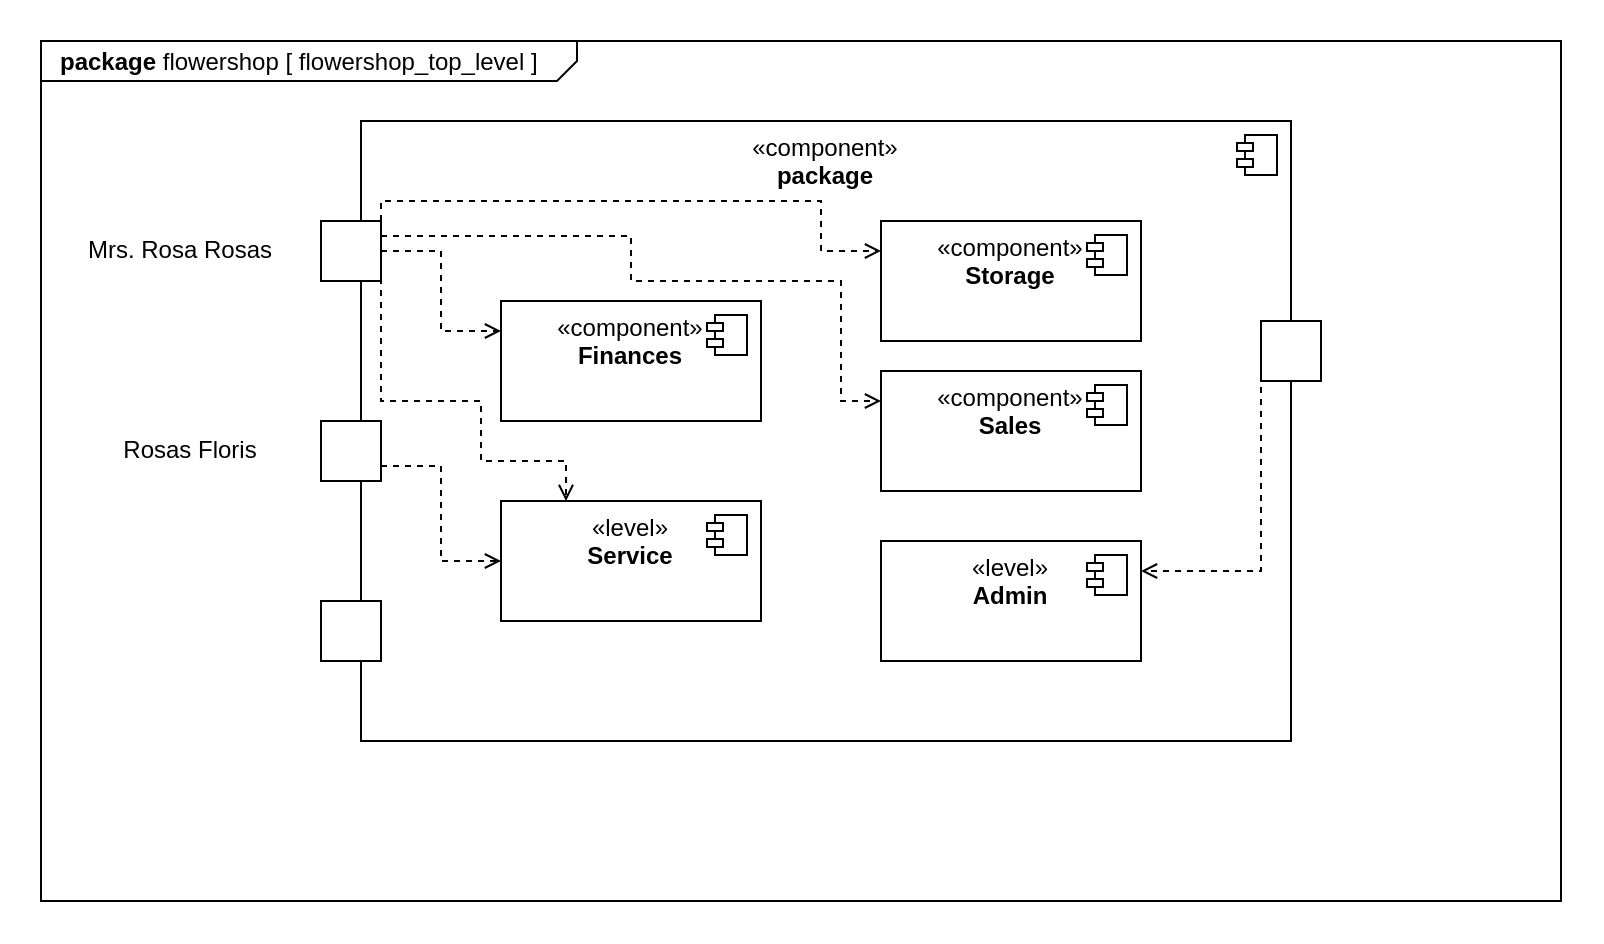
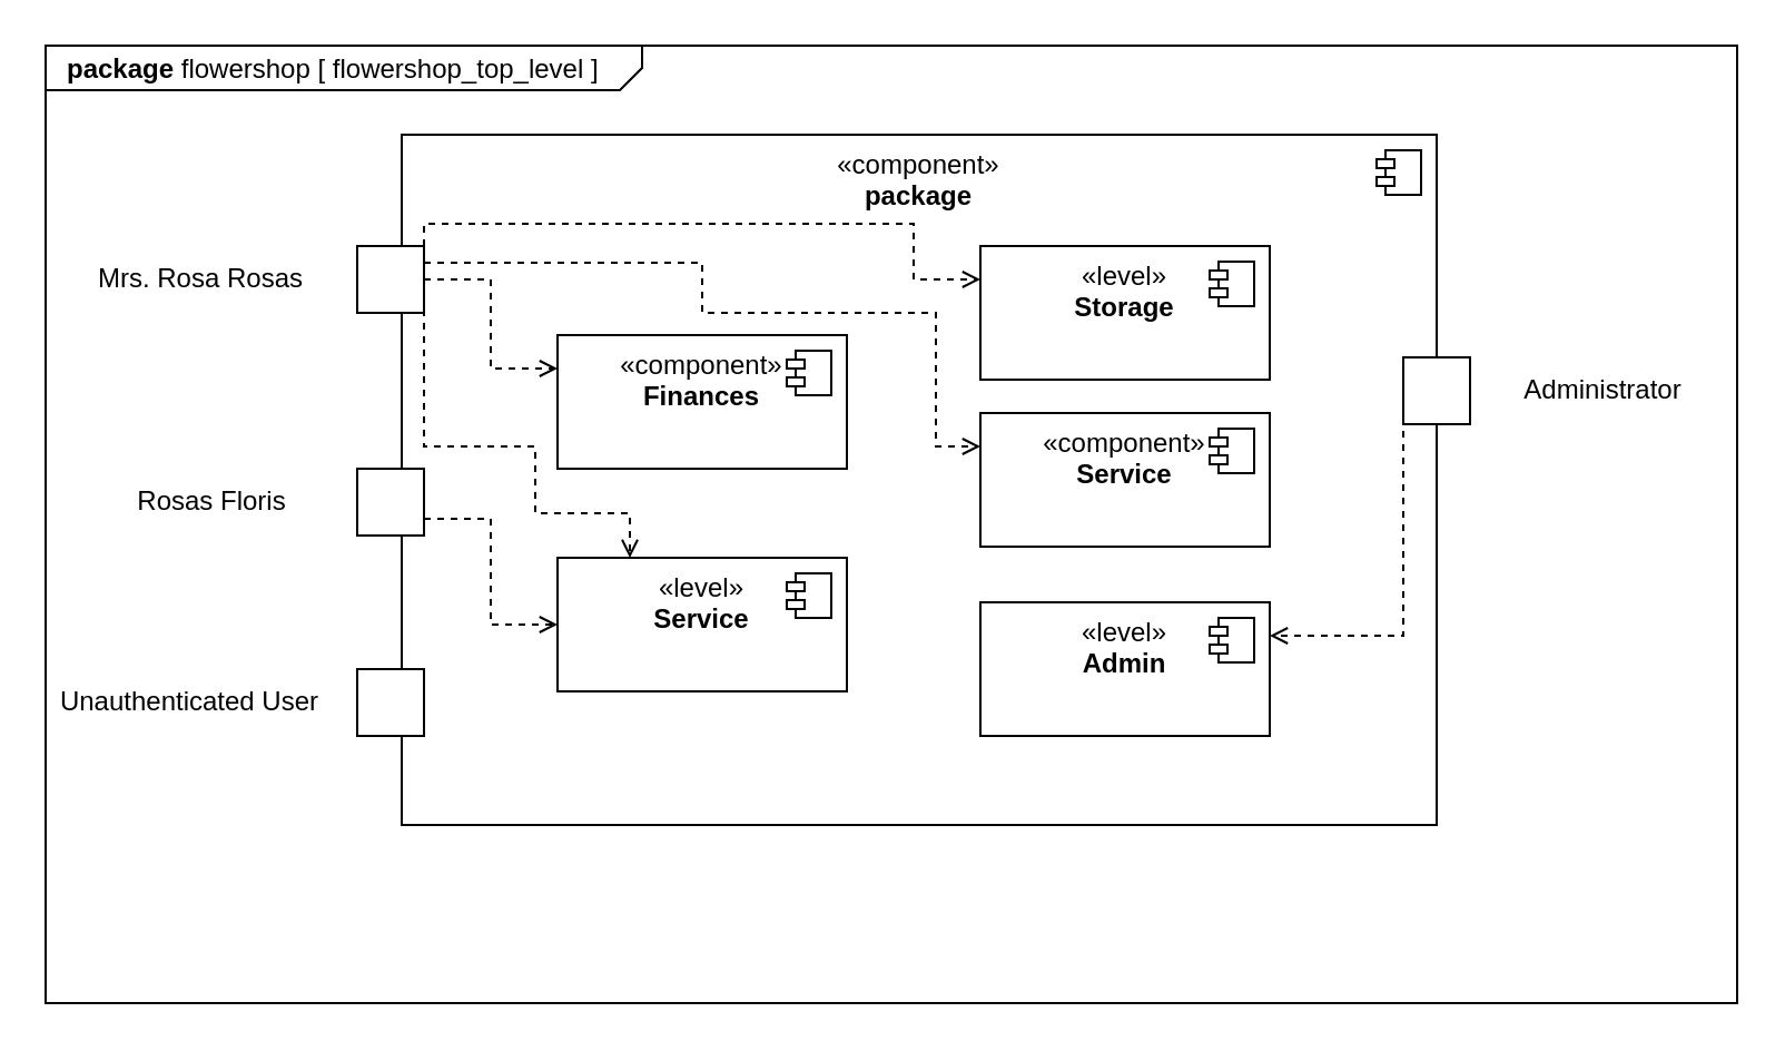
  <mxCell id="0" />
  <mxCell id="1" parent="0" />
  <mxCell id="2" value="&lt;p style=&quot;margin:0px;margin-top:4px;margin-left:10px;text-align:left;&quot;&gt;&lt;b&gt;package&lt;/b&gt; flowershop   [ flowershop_top_level ]&lt;/p&gt;" style="html=1;shape=mxgraph.sysml.package;align=left;spacingLeft=5;verticalAlign=top;spacingTop=-3;labelX=268.44;html=1;overflow=fill;" vertex="1" parent="1"><mxGeometry x="20" y="20" width="760" height="430" as="geometry" /></mxCell>
  <mxCell id="3" value="«component»&lt;br&gt;&lt;b&gt;package&lt;/b&gt;" style="html=1;dropTarget=0;whiteSpace=wrap;verticalAlign=top;" vertex="1" parent="1"><mxGeometry x="180" y="60" width="465" height="310" as="geometry" /></mxCell>
  <mxCell id="4" value="" style="shape=module;jettyWidth=8;jettyHeight=4;" vertex="1" parent="3"><mxGeometry x="1" width="20" height="20" relative="1" as="geometry"><mxPoint x="-27" y="7" as="offset" /></mxGeometry></mxCell>
  <mxCell id="5" style="edgeStyle=orthogonalEdgeStyle;rounded=0;orthogonalLoop=1;jettySize=auto;html=1;exitX=1;exitY=0;exitDx=0;exitDy=0;entryX=0;entryY=0.25;entryDx=0;entryDy=0;dashed=1;endArrow=open;endFill=0;" edge="1" parent="1" source="9" target="19"><mxGeometry relative="1" as="geometry"><Array as="points"><mxPoint x="190" y="100" /><mxPoint x="410" y="100" /><mxPoint x="410" y="125" /></Array></mxGeometry></mxCell>
  <mxCell id="6" style="edgeStyle=orthogonalEdgeStyle;rounded=0;orthogonalLoop=1;jettySize=auto;html=1;exitX=1;exitY=0.5;exitDx=0;exitDy=0;entryX=0;entryY=0.25;entryDx=0;entryDy=0;dashed=1;endArrow=open;endFill=0;" edge="1" parent="1" source="9" target="17"><mxGeometry relative="1" as="geometry" /></mxCell>
  <mxCell id="7" style="edgeStyle=orthogonalEdgeStyle;rounded=0;orthogonalLoop=1;jettySize=auto;html=1;exitX=1;exitY=0.25;exitDx=0;exitDy=0;entryX=0;entryY=0.25;entryDx=0;entryDy=0;dashed=1;endArrow=open;endFill=0;" edge="1" parent="1" source="9" target="23"><mxGeometry relative="1" as="geometry"><Array as="points"><mxPoint x="315" y="118" /><mxPoint x="315" y="140" /><mxPoint x="420" y="140" /><mxPoint x="420" y="200" /></Array></mxGeometry></mxCell>
  <mxCell id="8" style="edgeStyle=orthogonalEdgeStyle;rounded=0;orthogonalLoop=1;jettySize=auto;html=1;exitX=1;exitY=0.75;exitDx=0;exitDy=0;entryX=0.25;entryY=0;entryDx=0;entryDy=0;dashed=1;endArrow=open;endFill=0;" edge="1" parent="1" source="9" target="21"><mxGeometry relative="1" as="geometry"><Array as="points"><mxPoint x="190" y="200" /><mxPoint x="240" y="200" /><mxPoint x="240" y="230" /><mxPoint x="283" y="230" /></Array></mxGeometry></mxCell>
  <mxCell id="9" value="" style="whiteSpace=wrap;html=1;aspect=fixed;" vertex="1" parent="1"><mxGeometry x="160" y="110" width="30" height="30" as="geometry" /></mxCell>
  <mxCell id="10" value="Mrs. Rosa Rosas" style="text;html=1;align=center;verticalAlign=middle;whiteSpace=wrap;rounded=0;" vertex="1" parent="1"><mxGeometry x="30" y="110" width="120" height="30" as="geometry" /></mxCell>
  <mxCell id="11" style="edgeStyle=orthogonalEdgeStyle;rounded=0;orthogonalLoop=1;jettySize=auto;html=1;exitX=1;exitY=0.75;exitDx=0;exitDy=0;entryX=0;entryY=0.5;entryDx=0;entryDy=0;dashed=1;endArrow=open;endFill=0;" edge="1" parent="1" source="12" target="21"><mxGeometry relative="1" as="geometry" /></mxCell>
  <mxCell id="12" value="" style="whiteSpace=wrap;html=1;aspect=fixed;" vertex="1" parent="1"><mxGeometry x="160" y="210" width="30" height="30" as="geometry" /></mxCell>
  <mxCell id="13" value="Rosas Floris" style="text;html=1;align=center;verticalAlign=middle;whiteSpace=wrap;rounded=0;" vertex="1" parent="1"><mxGeometry x="40" y="210" width="110" height="30" as="geometry" /></mxCell>
  <mxCell id="14" style="edgeStyle=orthogonalEdgeStyle;rounded=0;orthogonalLoop=1;jettySize=auto;html=1;exitX=0;exitY=0.5;exitDx=0;exitDy=0;entryX=1;entryY=0.25;entryDx=0;entryDy=0;dashed=1;endArrow=open;endFill=0;" edge="1" parent="1" source="15" target="25"><mxGeometry relative="1" as="geometry"><Array as="points"><mxPoint x="630" y="285" /></Array></mxGeometry></mxCell>
  <mxCell id="15" value="" style="whiteSpace=wrap;html=1;aspect=fixed;" vertex="1" parent="1"><mxGeometry x="630" y="160" width="30" height="30" as="geometry" /></mxCell>
+ <mxCell id="16" value="Administrator" style="text;html=1;align=center;verticalAlign=middle;whiteSpace=wrap;rounded=0;" vertex="1" parent="1"><mxGeometry x="660" y="160" width="120" height="30" as="geometry" /></mxCell>
  <mxCell id="17" value="«component»&lt;br&gt;&lt;b&gt;Finances&lt;/b&gt;" style="html=1;dropTarget=0;whiteSpace=wrap;verticalAlign=top;" vertex="1" parent="1"><mxGeometry x="250" y="150" width="130" height="60" as="geometry" /></mxCell>
  <mxCell id="18" value="" style="shape=module;jettyWidth=8;jettyHeight=4;" vertex="1" parent="17"><mxGeometry x="1" width="20" height="20" relative="1" as="geometry"><mxPoint x="-27" y="7" as="offset" /></mxGeometry></mxCell>
- <mxCell id="19" value="«component»&lt;br&gt;&lt;b&gt;Storage&lt;/b&gt;" style="html=1;dropTarget=0;whiteSpace=wrap;verticalAlign=top;" vertex="1" parent="1"><mxGeometry x="440" y="110" width="130" height="60" as="geometry" /></mxCell>
+ <mxCell id="19" value="«level»&lt;br&gt;&lt;b&gt;Storage&lt;/b&gt;" style="html=1;dropTarget=0;whiteSpace=wrap;verticalAlign=top;" vertex="1" parent="1"><mxGeometry x="440" y="110" width="130" height="60" as="geometry" /></mxCell>
  <mxCell id="20" value="" style="shape=module;jettyWidth=8;jettyHeight=4;" vertex="1" parent="19"><mxGeometry x="1" width="20" height="20" relative="1" as="geometry"><mxPoint x="-27" y="7" as="offset" /></mxGeometry></mxCell>
  <mxCell id="21" value="«level»&lt;br&gt;&lt;b&gt;Service&lt;/b&gt;" style="html=1;dropTarget=0;whiteSpace=wrap;verticalAlign=top;" vertex="1" parent="1"><mxGeometry x="250" y="250" width="130" height="60" as="geometry" /></mxCell>
  <mxCell id="22" value="" style="shape=module;jettyWidth=8;jettyHeight=4;" vertex="1" parent="21"><mxGeometry x="1" width="20" height="20" relative="1" as="geometry"><mxPoint x="-27" y="7" as="offset" /></mxGeometry></mxCell>
- <mxCell id="23" value="«component»&lt;br&gt;&lt;b&gt;Sales&lt;/b&gt;" style="html=1;dropTarget=0;whiteSpace=wrap;verticalAlign=top;" vertex="1" parent="1"><mxGeometry x="440" y="185" width="130" height="60" as="geometry" /></mxCell>
+ <mxCell id="23" value="«component»&lt;br&gt;&lt;b&gt;Service&lt;/b&gt;" style="html=1;dropTarget=0;whiteSpace=wrap;verticalAlign=top;" vertex="1" parent="1"><mxGeometry x="440" y="185" width="130" height="60" as="geometry" /></mxCell>
  <mxCell id="24" value="" style="shape=module;jettyWidth=8;jettyHeight=4;" vertex="1" parent="23"><mxGeometry x="1" width="20" height="20" relative="1" as="geometry"><mxPoint x="-27" y="7" as="offset" /></mxGeometry></mxCell>
  <mxCell id="25" value="«level»&lt;br&gt;&lt;b&gt;Admin&lt;/b&gt;" style="html=1;dropTarget=0;whiteSpace=wrap;verticalAlign=top;" vertex="1" parent="1"><mxGeometry x="440" y="270" width="130" height="60" as="geometry" /></mxCell>
  <mxCell id="26" value="" style="shape=module;jettyWidth=8;jettyHeight=4;" vertex="1" parent="25"><mxGeometry x="1" width="20" height="20" relative="1" as="geometry"><mxPoint x="-27" y="7" as="offset" /></mxGeometry></mxCell>
  <mxCell id="27" value="" style="whiteSpace=wrap;html=1;aspect=fixed;" vertex="1" parent="1"><mxGeometry x="160" y="300" width="30" height="30" as="geometry" /></mxCell>
+ <mxCell id="28" value="Unauthenticated User" style="text;html=1;align=center;verticalAlign=middle;whiteSpace=wrap;rounded=0;" vertex="1" parent="1"><mxGeometry x="20" y="300" width="130" height="30" as="geometry" /></mxCell>
